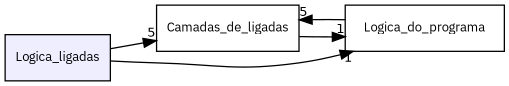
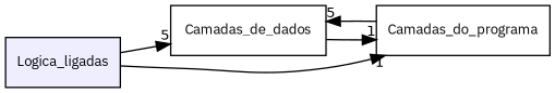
  digraph {
    compound=true
    fontname="IBM Plex Sans"
    rankdir=LR
    node [fontname="IBM Plex Sans" fontsize=10 shape=box]
    edge [fontname="IBM Plex Sans" headlabel=5 labeldistance=1.5 labelfontname=Helvetica labelfontsize=10]
    n1 [fillcolor="#eeeeff" label=Logica_ligadas pencolor=black style=filled]
-   n2 [label=Camadas_de_ligadas]
-   n3 [label=Logica_do_programa]
+   n2 [label=Camadas_de_dados]
+   n3 [label=Camadas_do_programa]
    n1 -> n2
    n1 -> n3 [headlabel=1]
    n2 -> n3 [headlabel=1]
    n3 -> n2
  }
